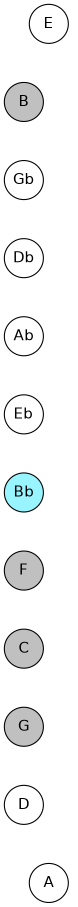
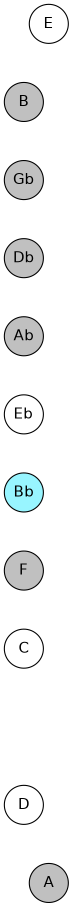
  graph {
    mindist=.1
    node [fillcolor=white fontname=Helvetica margin=0 shape=circle style=filled]
    edge [style=invis]
    E
    B [fillcolor=gray]
-   Gb
-   Db
-   Ab
+   Gb [fillcolor=gray]
+   Db [fillcolor=gray]
+   Ab [fillcolor=gray]
    Eb
    Bb [fillcolor=cadetblue1]
    F [fillcolor=gray]
-   C [fillcolor=gray]
-   G [fillcolor=gray]
+   C
    D
-   A
+   A [fillcolor=gray]
    subgraph sub_1 {
      E
      B
      Gb
      Db
      Ab
      Eb
      Bb
      F
      C
-     G
      D
      A
    }
    E -- B
    B -- Gb
    Gb -- Db
    Db -- Ab
    Ab -- Eb
    Eb -- Bb
    Bb -- F
    F -- C
-   C -- G
-   G -- D
    D -- A
    A -- E
  }
